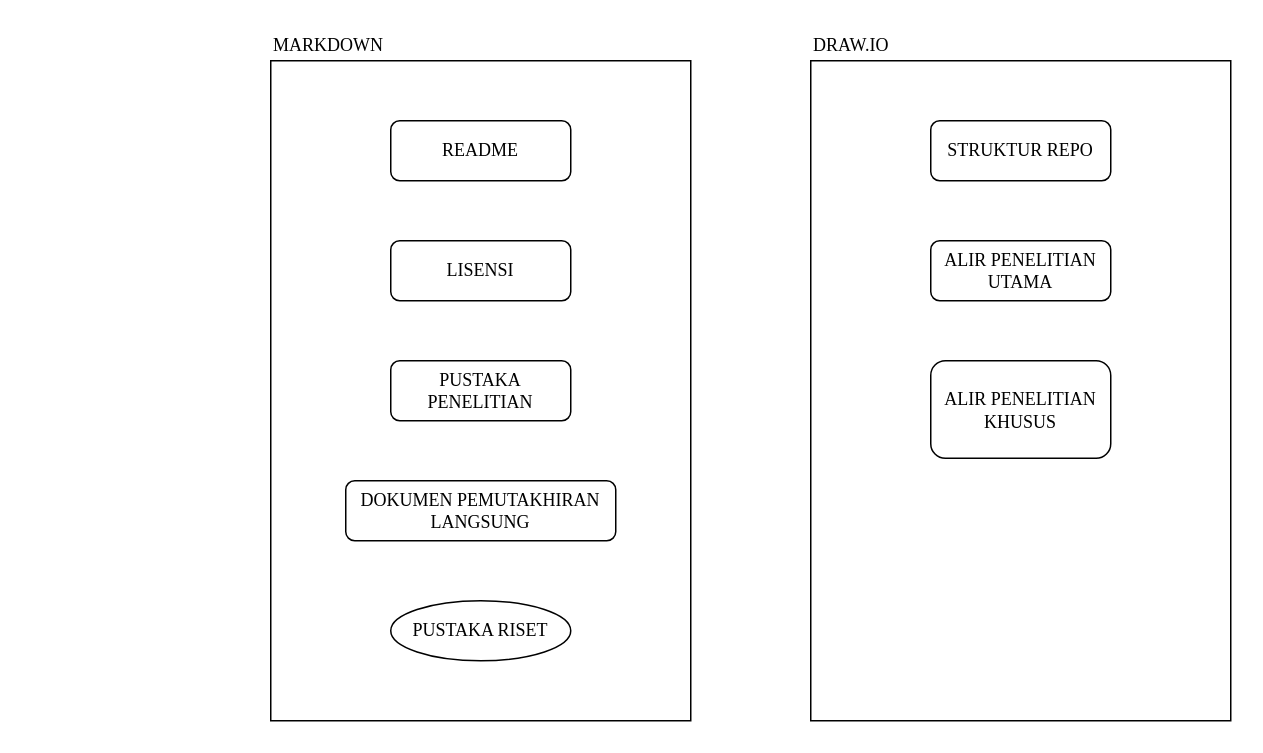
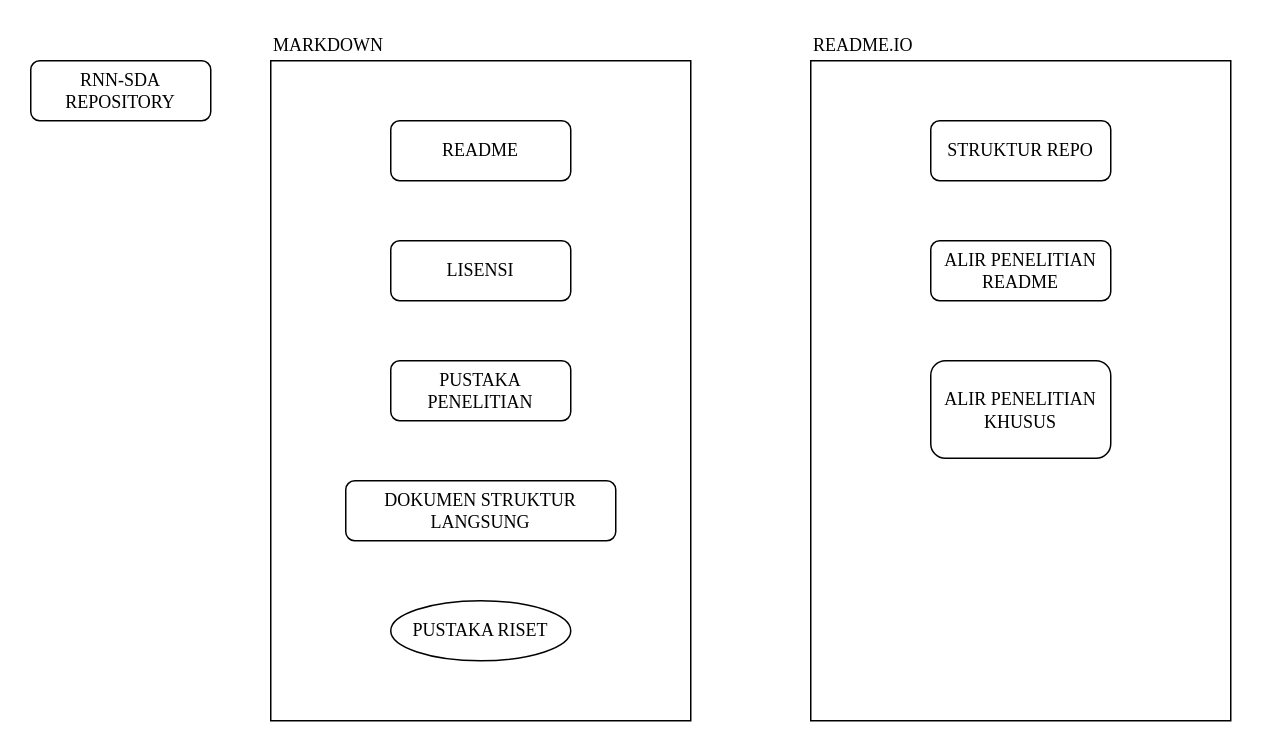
  <mxCell id="0" />
  <mxCell id="1" parent="0" />
  <mxCell id="2" value="" style="rounded=0;whiteSpace=wrap;html=1;fillColor=none;movable=0;resizable=0;rotatable=0;deletable=0;editable=0;connectable=0;" vertex="1" parent="1"><mxGeometry x="180" y="40" width="280" height="440" as="geometry" /></mxCell>
+ <mxCell id="3" value="RNN-SDA REPOSITORY" style="rounded=1;whiteSpace=wrap;html=1;fontFamily=Verdana;" parent="1" vertex="1"><mxGeometry x="20" y="40" width="120" height="40" as="geometry" /></mxCell>
  <mxCell id="4" value="README" style="rounded=1;whiteSpace=wrap;html=1;fontFamily=Verdana;" parent="1" vertex="1"><mxGeometry x="260" y="80" width="120" height="40" as="geometry" /></mxCell>
- <mxCell id="5" value="DOKUMEN PEMUTAKHIRAN LANGSUNG" style="rounded=1;whiteSpace=wrap;html=1;fontFamily=Verdana;" parent="1" vertex="1"><mxGeometry x="230" y="320" width="180" height="40" as="geometry" /></mxCell>
+ <mxCell id="5" value="DOKUMEN STRUKTUR LANGSUNG" style="rounded=1;whiteSpace=wrap;html=1;fontFamily=Verdana;" parent="1" vertex="1"><mxGeometry x="230" y="320" width="180" height="40" as="geometry" /></mxCell>
  <mxCell id="6" value="LISENSI" style="rounded=1;whiteSpace=wrap;html=1;fontFamily=Verdana;" parent="1" vertex="1"><mxGeometry x="260" y="160" width="120" height="40" as="geometry" /></mxCell>
  <mxCell id="7" value="MARKDOWN" style="text;html=1;strokeColor=none;fillColor=none;align=left;verticalAlign=middle;whiteSpace=wrap;rounded=0;fontFamily=Verdana;" vertex="1" parent="1"><mxGeometry x="180" y="20" width="80" height="20" as="geometry" /></mxCell>
  <mxCell id="8" value="PUSTAKA PENELITIAN" style="rounded=1;whiteSpace=wrap;html=1;fontFamily=Verdana;" vertex="1" parent="1"><mxGeometry x="260" y="240" width="120" height="40" as="geometry" /></mxCell>
  <mxCell id="9" value="PUSTAKA RISET" style="ellipse;whiteSpace=wrap;html=1;fontFamily=Verdana;" vertex="1" parent="1"><mxGeometry x="260" y="400" width="120" height="40" as="geometry" /></mxCell>
  <mxCell id="10" value="" style="rounded=0;whiteSpace=wrap;html=1;fillColor=none;movable=0;resizable=0;rotatable=0;deletable=0;editable=0;connectable=0;" vertex="1" parent="1"><mxGeometry x="540" y="40" width="280" height="440" as="geometry" /></mxCell>
- <mxCell id="11" value="DRAW.IO" style="text;html=1;strokeColor=none;fillColor=none;align=left;verticalAlign=middle;whiteSpace=wrap;rounded=0;fontFamily=Verdana;" vertex="1" parent="1"><mxGeometry x="540" y="20" width="80" height="20" as="geometry" /></mxCell>
+ <mxCell id="11" value="README.IO" style="text;html=1;strokeColor=none;fillColor=none;align=left;verticalAlign=middle;whiteSpace=wrap;rounded=0;fontFamily=Verdana;" vertex="1" parent="1"><mxGeometry x="540" y="20" width="80" height="20" as="geometry" /></mxCell>
  <mxCell id="12" value="STRUKTUR REPO" style="rounded=1;whiteSpace=wrap;html=1;fontFamily=Verdana;" vertex="1" parent="1"><mxGeometry x="620" y="80" width="120" height="40" as="geometry" /></mxCell>
- <mxCell id="13" value="ALIR PENELITIAN UTAMA" style="rounded=1;whiteSpace=wrap;html=1;fontFamily=Verdana;" vertex="1" parent="1"><mxGeometry x="620" y="160" width="120" height="40" as="geometry" /></mxCell>
+ <mxCell id="13" value="ALIR PENELITIAN README" style="rounded=1;whiteSpace=wrap;html=1;fontFamily=Verdana;" vertex="1" parent="1"><mxGeometry x="620" y="160" width="120" height="40" as="geometry" /></mxCell>
  <mxCell id="14" value="ALIR PENELITIAN KHUSUS" style="rounded=1;whiteSpace=wrap;html=1;fontFamily=Verdana;" vertex="1" parent="1"><mxGeometry x="620" y="240" width="120" height="65" as="geometry" /></mxCell>
